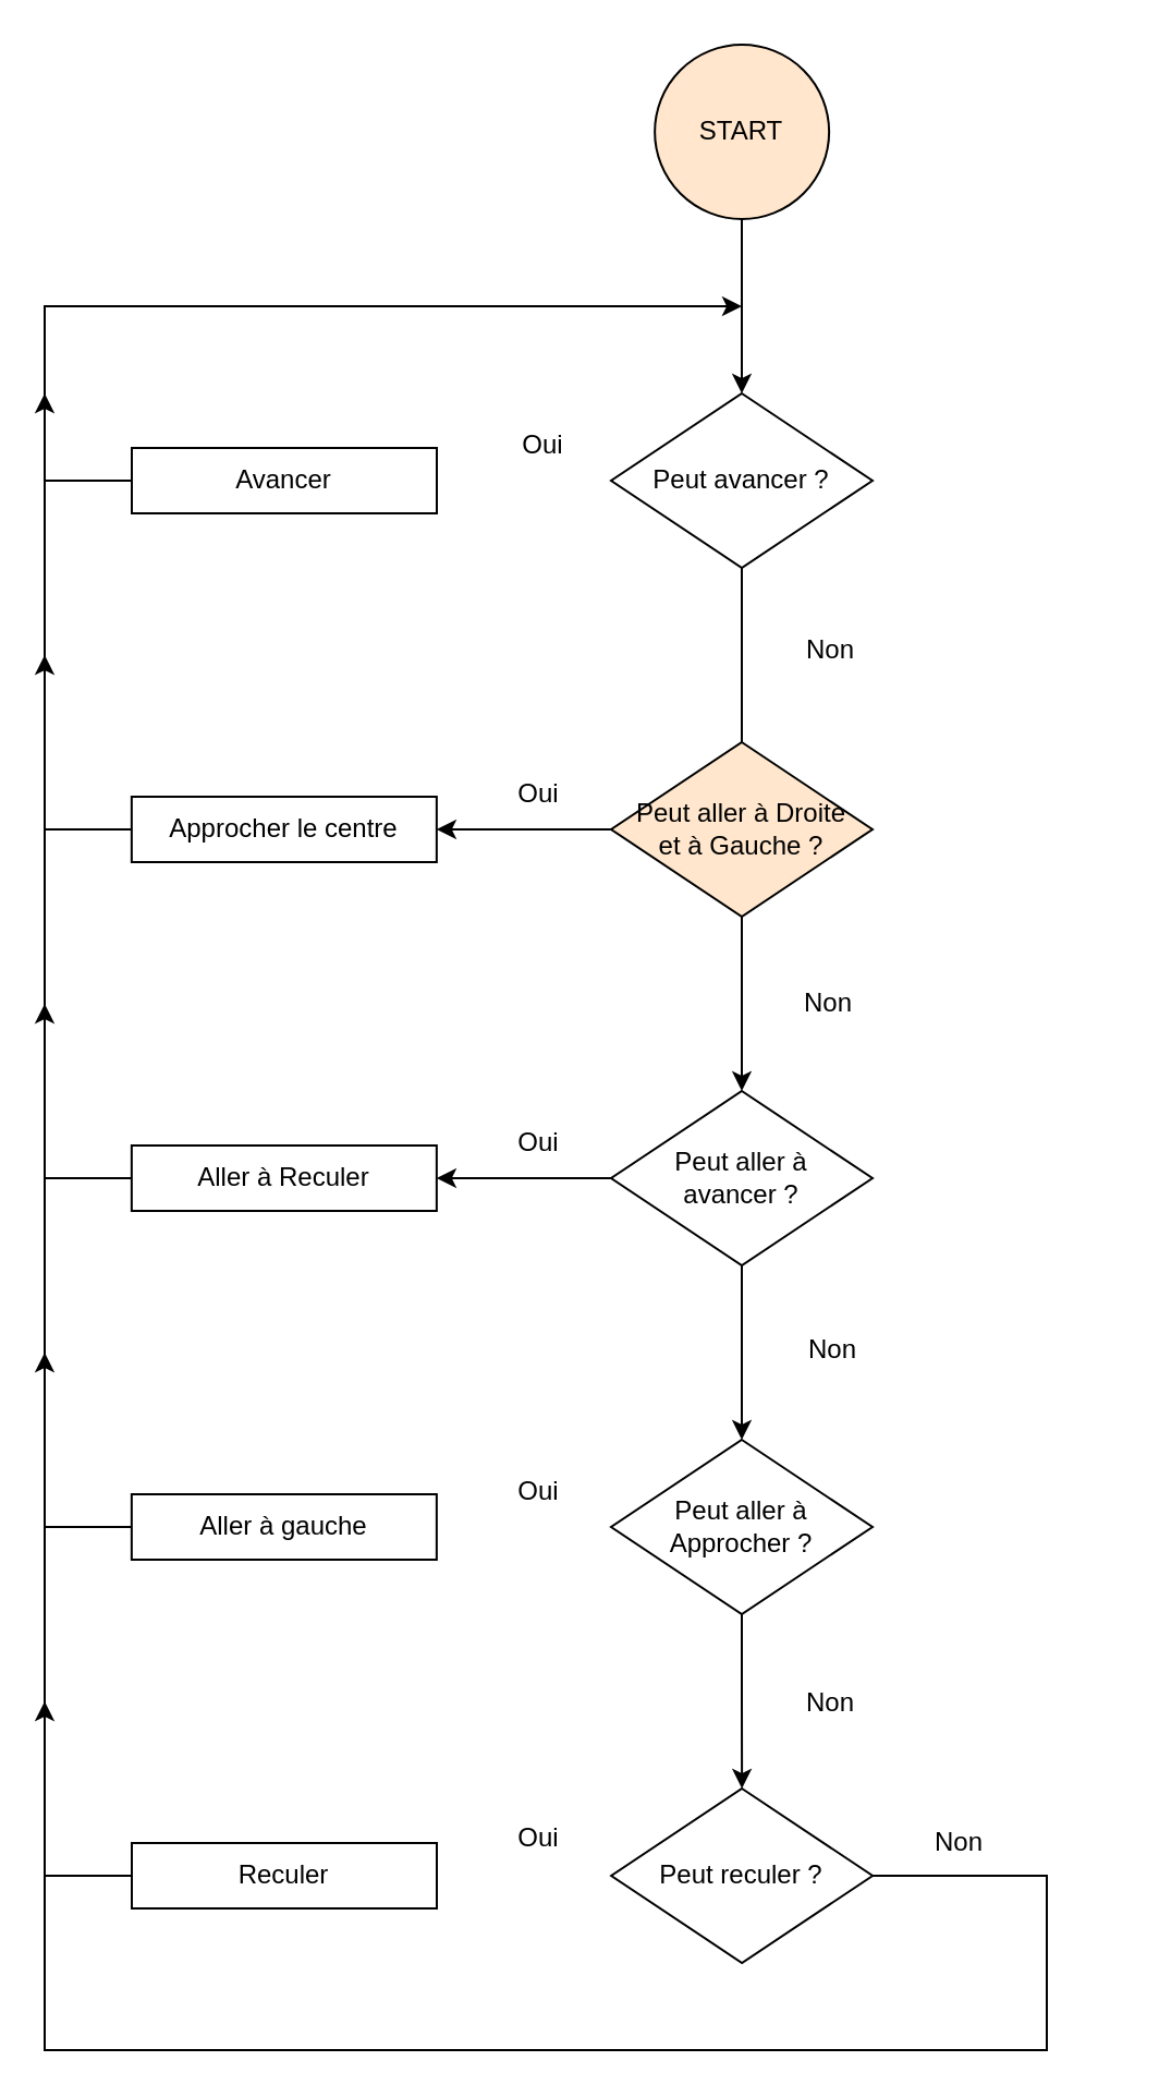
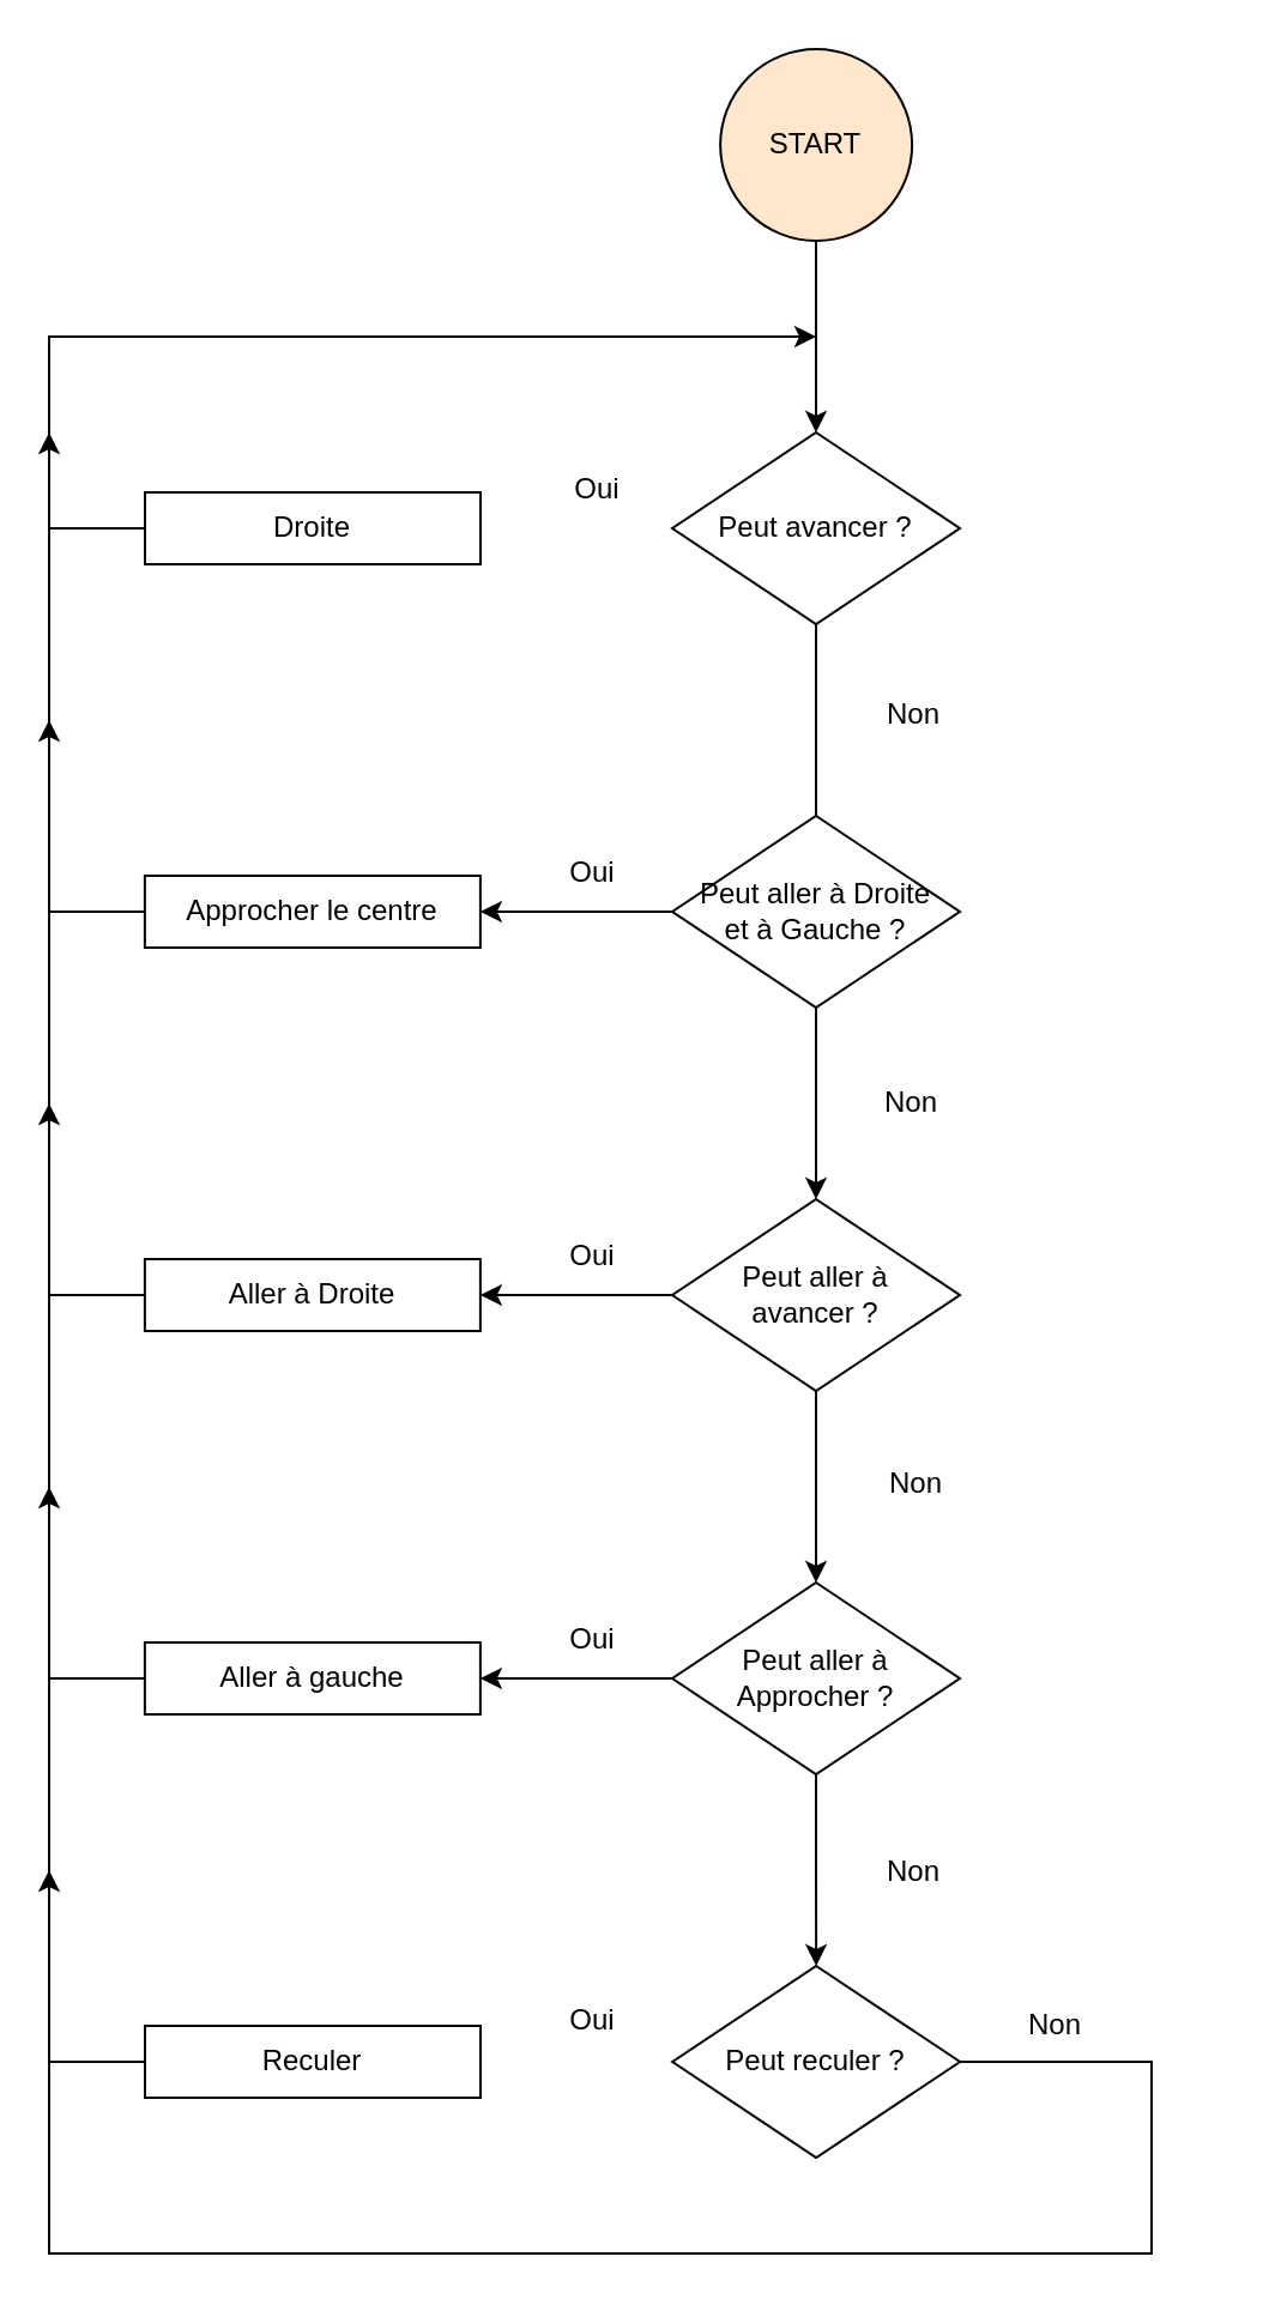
  <mxCell id="0" />
  <mxCell id="1" parent="0" />
  <mxCell id="2" value="START" style="ellipse;whiteSpace=wrap;html=1;fillColor=#ffe6cc;" parent="1" vertex="1" connectable="0"><mxGeometry x="300.07" y="20" width="80" height="80" as="geometry" /></mxCell>
  <mxCell id="3" style="edgeStyle=orthogonalEdgeStyle;rounded=0;orthogonalLoop=1;jettySize=auto;html=1;exitX=0;exitY=0.5;exitDx=0;exitDy=0;" edge="1" parent="1" source="4"><mxGeometry relative="1" as="geometry"><mxPoint x="20" y="180" as="targetPoint" /><Array as="points"><mxPoint x="20" y="380" /><mxPoint x="20" y="220" /></Array></mxGeometry></mxCell>
  <mxCell id="4" value="Approcher le centre" style="text;whiteSpace=wrap;strokeColor=default;align=center;verticalAlign=middle;" parent="1" vertex="1"><mxGeometry x="59.93" y="365" width="140" height="30" as="geometry" /></mxCell>
  <mxCell id="5" style="edgeStyle=orthogonalEdgeStyle;rounded=0;orthogonalLoop=1;jettySize=auto;html=1;exitX=0.5;exitY=0;exitDx=0;exitDy=0;startArrow=classic;startFill=1;endArrow=none;endFill=0;" parent="1" source="7" edge="1"><mxGeometry relative="1" as="geometry"><mxPoint x="340" y="100" as="targetPoint" /></mxGeometry></mxCell>
  <mxCell id="6" style="edgeStyle=orthogonalEdgeStyle;rounded=0;orthogonalLoop=1;jettySize=auto;html=1;exitX=0.5;exitY=1;exitDx=0;exitDy=0;entryX=0.5;entryY=0;entryDx=0;entryDy=0;endArrow=none;" edge="1" parent="1" source="7" target="13"><mxGeometry relative="1" as="geometry" /></mxCell>
  <mxCell id="7" value="Peut avancer ?" style="rhombus;whiteSpace=wrap;html=1;" parent="1" vertex="1"><mxGeometry x="280" y="180" width="120" height="80" as="geometry" /></mxCell>
  <mxCell id="8" value="Non" style="text;whiteSpace=wrap;strokeColor=none;align=center;verticalAlign=middle;" parent="1" vertex="1"><mxGeometry x="311.07" y="283" width="140" height="30" as="geometry" /></mxCell>
  <mxCell id="9" style="edgeStyle=orthogonalEdgeStyle;rounded=0;orthogonalLoop=1;jettySize=auto;html=1;exitX=0;exitY=0.5;exitDx=0;exitDy=0;" edge="1" parent="1" source="10"><mxGeometry relative="1" as="geometry"><mxPoint x="340" y="140" as="targetPoint" /><Array as="points"><mxPoint x="20" y="220" /><mxPoint x="20" y="140" /></Array></mxGeometry></mxCell>
- <mxCell id="10" value="Avancer" style="text;whiteSpace=wrap;strokeColor=default;align=center;verticalAlign=middle;" vertex="1" parent="1"><mxGeometry x="60" y="205" width="140" height="30" as="geometry" /></mxCell>
+ <mxCell id="10" value="Droite" style="text;whiteSpace=wrap;strokeColor=default;align=center;verticalAlign=middle;" vertex="1" parent="1"><mxGeometry x="60" y="205" width="140" height="30" as="geometry" /></mxCell>
  <mxCell id="11" style="edgeStyle=orthogonalEdgeStyle;rounded=0;orthogonalLoop=1;jettySize=auto;html=1;exitX=0.5;exitY=1;exitDx=0;exitDy=0;entryX=0.5;entryY=0;entryDx=0;entryDy=0;" edge="1" parent="1" source="13" target="18"><mxGeometry relative="1" as="geometry" /></mxCell>
  <mxCell id="12" style="edgeStyle=orthogonalEdgeStyle;rounded=0;orthogonalLoop=1;jettySize=auto;html=1;exitX=0;exitY=0.5;exitDx=0;exitDy=0;entryX=1;entryY=0.5;entryDx=0;entryDy=0;" edge="1" parent="1" source="13" target="4"><mxGeometry relative="1" as="geometry" /></mxCell>
- <mxCell id="13" value="Peut aller à Droite&lt;br&gt;et à&amp;nbsp;Gauche ?" style="rhombus;whiteSpace=wrap;html=1;fillColor=#ffe6cc;" vertex="1" parent="1"><mxGeometry x="280" y="340" width="120" height="80" as="geometry" /></mxCell>
+ <mxCell id="13" value="Peut aller à Droite&lt;br&gt;et à&amp;nbsp;Gauche ?" style="rhombus;whiteSpace=wrap;html=1;" vertex="1" parent="1"><mxGeometry x="280" y="340" width="120" height="80" as="geometry" /></mxCell>
  <mxCell id="14" style="edgeStyle=orthogonalEdgeStyle;rounded=0;orthogonalLoop=1;jettySize=auto;html=1;exitX=0;exitY=0.5;exitDx=0;exitDy=0;" edge="1" parent="1" source="15"><mxGeometry relative="1" as="geometry"><mxPoint x="20" y="300" as="targetPoint" /><Array as="points"><mxPoint x="20" y="540" /><mxPoint x="20" y="380" /></Array></mxGeometry></mxCell>
- <mxCell id="15" value="Aller à Reculer" style="text;whiteSpace=wrap;strokeColor=default;align=center;verticalAlign=middle;" vertex="1" parent="1"><mxGeometry x="59.93" y="525" width="140" height="30" as="geometry" /></mxCell>
+ <mxCell id="15" value="Aller à Droite" style="text;whiteSpace=wrap;strokeColor=default;align=center;verticalAlign=middle;" vertex="1" parent="1"><mxGeometry x="59.93" y="525" width="140" height="30" as="geometry" /></mxCell>
  <mxCell id="16" style="edgeStyle=orthogonalEdgeStyle;rounded=0;orthogonalLoop=1;jettySize=auto;html=1;exitX=0.5;exitY=1;exitDx=0;exitDy=0;entryX=0.5;entryY=0;entryDx=0;entryDy=0;" edge="1" parent="1" source="18" target="23"><mxGeometry relative="1" as="geometry" /></mxCell>
  <mxCell id="17" value="" style="edgeStyle=orthogonalEdgeStyle;rounded=0;orthogonalLoop=1;jettySize=auto;html=1;" edge="1" parent="1" source="18" target="15"><mxGeometry relative="1" as="geometry" /></mxCell>
  <mxCell id="18" value="Peut aller à &lt;br&gt;avancer ?" style="rhombus;whiteSpace=wrap;html=1;" vertex="1" parent="1"><mxGeometry x="280" y="500" width="120" height="80" as="geometry" /></mxCell>
  <mxCell id="19" style="edgeStyle=orthogonalEdgeStyle;rounded=0;orthogonalLoop=1;jettySize=auto;html=1;exitX=0;exitY=0.5;exitDx=0;exitDy=0;" edge="1" parent="1" source="20"><mxGeometry relative="1" as="geometry"><mxPoint x="20" y="460" as="targetPoint" /><Array as="points"><mxPoint x="20" y="700" /><mxPoint x="20" y="540" /></Array></mxGeometry></mxCell>
  <mxCell id="20" value="Aller à gauche" style="text;whiteSpace=wrap;strokeColor=default;align=center;verticalAlign=middle;" vertex="1" parent="1"><mxGeometry x="59.93" y="685" width="140" height="30" as="geometry" /></mxCell>
  <mxCell id="21" style="edgeStyle=orthogonalEdgeStyle;rounded=0;orthogonalLoop=1;jettySize=auto;html=1;exitX=0.5;exitY=1;exitDx=0;exitDy=0;entryX=0.5;entryY=0;entryDx=0;entryDy=0;" edge="1" parent="1" source="23" target="27"><mxGeometry relative="1" as="geometry" /></mxCell>
+ <mxCell id="22" value="" style="edgeStyle=orthogonalEdgeStyle;rounded=0;orthogonalLoop=1;jettySize=auto;html=1;" edge="1" parent="1" source="23" target="20"><mxGeometry relative="1" as="geometry" /></mxCell>
  <mxCell id="23" value="Peut aller à&lt;br&gt;Approcher ?" style="rhombus;whiteSpace=wrap;html=1;" vertex="1" parent="1"><mxGeometry x="280" y="660" width="120" height="80" as="geometry" /></mxCell>
  <mxCell id="24" style="edgeStyle=orthogonalEdgeStyle;rounded=0;orthogonalLoop=1;jettySize=auto;html=1;exitX=0;exitY=0.5;exitDx=0;exitDy=0;" edge="1" parent="1" source="25"><mxGeometry relative="1" as="geometry"><mxPoint x="20" y="620" as="targetPoint" /><Array as="points"><mxPoint x="20" y="860" /><mxPoint x="20" y="700" /></Array></mxGeometry></mxCell>
  <mxCell id="25" value="Reculer" style="text;whiteSpace=wrap;strokeColor=default;align=center;verticalAlign=middle;" vertex="1" parent="1"><mxGeometry x="60" y="845" width="140" height="30" as="geometry" /></mxCell>
  <mxCell id="26" style="edgeStyle=orthogonalEdgeStyle;rounded=0;orthogonalLoop=1;jettySize=auto;html=1;exitX=1;exitY=0.5;exitDx=0;exitDy=0;" edge="1" parent="1" source="27"><mxGeometry relative="1" as="geometry"><mxPoint x="20" y="780" as="targetPoint" /><Array as="points"><mxPoint x="480" y="860" /><mxPoint x="480" y="940" /><mxPoint x="20" y="940" /></Array></mxGeometry></mxCell>
  <mxCell id="27" value="Peut reculer ?" style="rhombus;whiteSpace=wrap;html=1;" vertex="1" parent="1"><mxGeometry x="280.07" y="820" width="120" height="80" as="geometry" /></mxCell>
  <mxCell id="28" value="Oui" style="text;whiteSpace=wrap;strokeColor=none;align=center;verticalAlign=middle;" vertex="1" parent="1"><mxGeometry x="177" y="349" width="140" height="30" as="geometry" /></mxCell>
  <mxCell id="29" value="Oui" style="text;whiteSpace=wrap;strokeColor=none;align=center;verticalAlign=middle;" vertex="1" parent="1"><mxGeometry x="177" y="509" width="140" height="30" as="geometry" /></mxCell>
  <mxCell id="30" value="Oui" style="text;whiteSpace=wrap;strokeColor=none;align=center;verticalAlign=middle;" vertex="1" parent="1"><mxGeometry x="177" y="669" width="140" height="30" as="geometry" /></mxCell>
  <mxCell id="31" value="Oui" style="text;whiteSpace=wrap;strokeColor=none;align=center;verticalAlign=middle;" vertex="1" parent="1"><mxGeometry x="177" y="828" width="140" height="30" as="geometry" /></mxCell>
  <mxCell id="32" value="Non" style="text;whiteSpace=wrap;strokeColor=none;align=center;verticalAlign=middle;" vertex="1" parent="1"><mxGeometry x="310" y="445" width="140" height="30" as="geometry" /></mxCell>
  <mxCell id="33" value="Non" style="text;whiteSpace=wrap;strokeColor=none;align=center;verticalAlign=middle;" vertex="1" parent="1"><mxGeometry x="312.14" y="604" width="140" height="30" as="geometry" /></mxCell>
  <mxCell id="34" value="Non" style="text;whiteSpace=wrap;strokeColor=none;align=center;verticalAlign=middle;" vertex="1" parent="1"><mxGeometry x="311.07" y="766" width="140" height="30" as="geometry" /></mxCell>
  <mxCell id="35" value="Oui" style="text;whiteSpace=wrap;strokeColor=none;align=center;verticalAlign=middle;" vertex="1" parent="1"><mxGeometry x="179" y="189" width="140" height="30" as="geometry" /></mxCell>
  <mxCell id="36" value="Non" style="text;whiteSpace=wrap;strokeColor=none;align=center;verticalAlign=middle;" vertex="1" parent="1"><mxGeometry x="370" y="830" width="140" height="30" as="geometry" /></mxCell>
